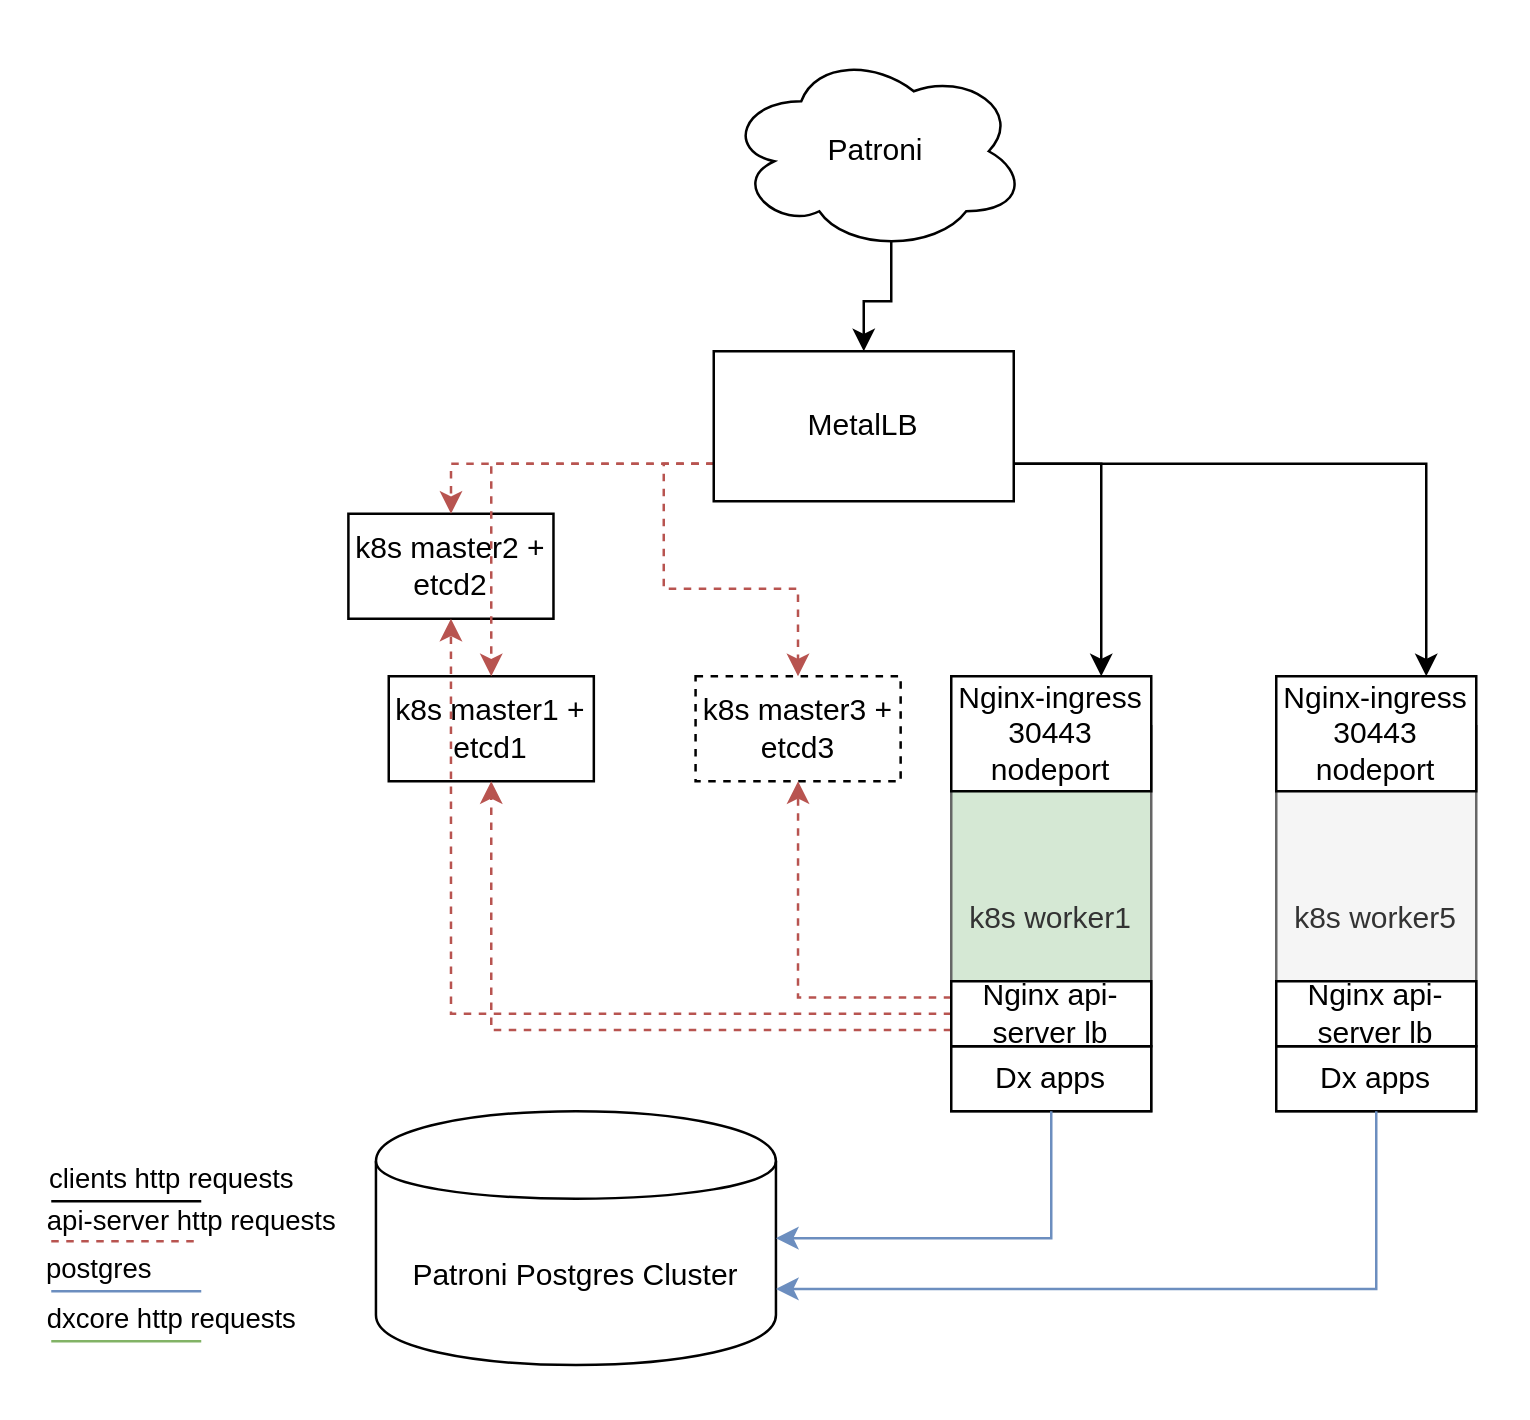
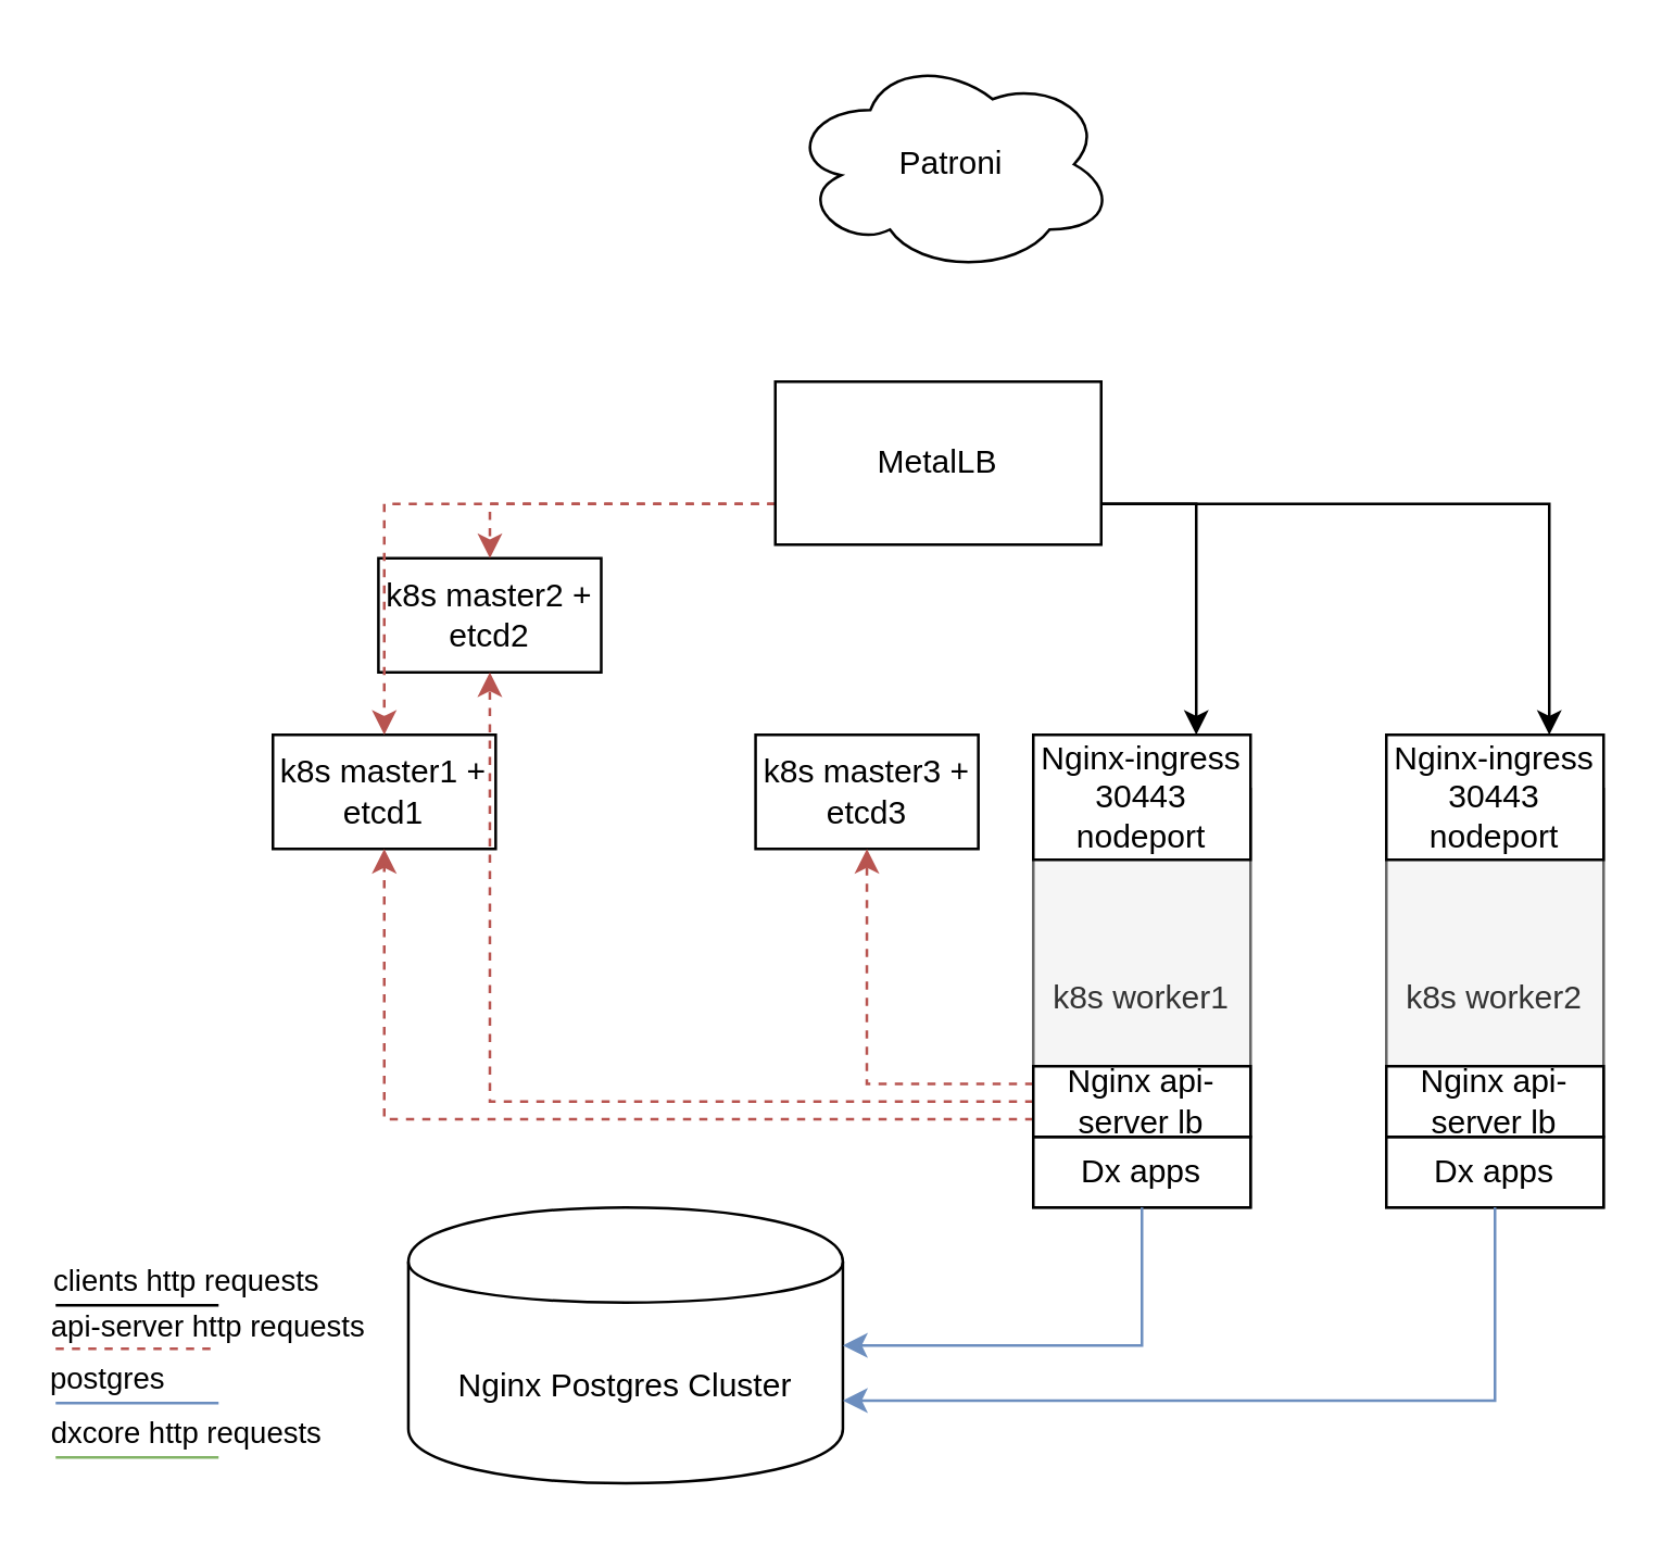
  <mxCell id="0" />
  <mxCell id="1" parent="0" />
- <mxCell id="2" style="edgeStyle=orthogonalEdgeStyle;rounded=0;orthogonalLoop=1;jettySize=auto;html=1;exitX=0.55;exitY=0.95;exitDx=0;exitDy=0;exitPerimeter=0;entryX=0.5;entryY=0;entryDx=0;entryDy=0;" parent="1" source="3" target="28" edge="1"><mxGeometry relative="1" as="geometry" /></mxCell>
  <mxCell id="3" value="Patroni" style="ellipse;shape=cloud;whiteSpace=wrap;html=1;" parent="1" vertex="1"><mxGeometry x="290" y="20" width="120" height="80" as="geometry" /></mxCell>
- <mxCell id="4" value="k8s master1 + etcd1" style="rounded=0;whiteSpace=wrap;html=1;" parent="1" vertex="1"><mxGeometry x="155.003" y="270" width="82.025" height="42" as="geometry" /></mxCell>
+ <mxCell id="4" value="k8s master1 + etcd1" style="rounded=0;whiteSpace=wrap;html=1;" parent="1" vertex="1"><mxGeometry x="100.003" y="270" width="82.025" height="42" as="geometry" /></mxCell>
  <mxCell id="5" value="k8s master2 + etcd2" style="rounded=0;whiteSpace=wrap;html=1;" parent="1" vertex="1"><mxGeometry x="138.864" y="205" width="82.025" height="42" as="geometry" /></mxCell>
- <mxCell id="6" value="k8s master3 + etcd3" style="rounded=0;whiteSpace=wrap;html=1;dashed=1;" parent="1" vertex="1"><mxGeometry x="277.725" y="270" width="82.025" height="42" as="geometry" /></mxCell>
- <mxCell id="7" value="Patroni Postgres Cluster" style="shape=cylinder;whiteSpace=wrap;html=1;boundedLbl=1;backgroundOutline=1;" parent="1" vertex="1"><mxGeometry x="149.88" y="444" width="160" height="101.5" as="geometry" /></mxCell>
+ <mxCell id="6" value="k8s master3 + etcd3" style="rounded=0;whiteSpace=wrap;html=1;" parent="1" vertex="1"><mxGeometry x="277.725" y="270" width="82.025" height="42" as="geometry" /></mxCell>
+ <mxCell id="7" value="Nginx Postgres Cluster" style="shape=cylinder;whiteSpace=wrap;html=1;boundedLbl=1;backgroundOutline=1;" parent="1" vertex="1"><mxGeometry x="149.88" y="444" width="160" height="101.5" as="geometry" /></mxCell>
  <mxCell id="8" style="edgeStyle=orthogonalEdgeStyle;rounded=0;orthogonalLoop=1;jettySize=auto;html=1;exitX=0;exitY=0.25;exitDx=0;exitDy=0;entryX=0.5;entryY=1;entryDx=0;entryDy=0;fillColor=#f8cecc;strokeColor=#b85450;dashed=1;" parent="1" source="15" target="6" edge="1"><mxGeometry relative="1" as="geometry" /></mxCell>
  <mxCell id="9" style="edgeStyle=orthogonalEdgeStyle;rounded=0;orthogonalLoop=1;jettySize=auto;html=1;exitX=0;exitY=0.5;exitDx=0;exitDy=0;entryX=0.5;entryY=1;entryDx=0;entryDy=0;fillColor=#f8cecc;strokeColor=#b85450;dashed=1;" parent="1" source="15" target="5" edge="1"><mxGeometry relative="1" as="geometry" /></mxCell>
  <mxCell id="10" style="edgeStyle=orthogonalEdgeStyle;rounded=0;orthogonalLoop=1;jettySize=auto;html=1;exitX=0;exitY=0.75;exitDx=0;exitDy=0;fillColor=#f8cecc;strokeColor=#b85450;dashed=1;" parent="1" source="15" target="4" edge="1"><mxGeometry relative="1" as="geometry" /></mxCell>
  <mxCell id="11" value="" style="group" parent="1" vertex="1" connectable="0"><mxGeometry x="380" y="270" width="80" height="174" as="geometry" /></mxCell>
- <mxCell id="12" value="k8s worker1" style="rounded=0;whiteSpace=wrap;html=1;fillColor=#d5e8d4;strokeColor=#666666;fontColor=#333333;" parent="11" vertex="1"><mxGeometry y="20" width="80" height="154" as="geometry" /></mxCell>
+ <mxCell id="12" value="k8s worker1" style="rounded=0;whiteSpace=wrap;html=1;fillColor=#f5f5f5;strokeColor=#666666;fontColor=#333333;" parent="11" vertex="1"><mxGeometry y="20" width="80" height="154" as="geometry" /></mxCell>
  <mxCell id="13" value="Nginx-ingress 30443 nodeport" style="rounded=0;whiteSpace=wrap;html=1;" parent="11" vertex="1"><mxGeometry width="80" height="46" as="geometry" /></mxCell>
  <mxCell id="14" value="Dx apps" style="rounded=0;whiteSpace=wrap;html=1;" parent="11" vertex="1"><mxGeometry y="148" width="80" height="26" as="geometry" /></mxCell>
  <mxCell id="15" value="Nginx api-server lb" style="rounded=0;whiteSpace=wrap;html=1;" parent="11" vertex="1"><mxGeometry y="122" width="80" height="26" as="geometry" /></mxCell>
  <mxCell id="16" value="" style="group" parent="1" vertex="1" connectable="0"><mxGeometry x="510" y="270" width="80" height="174" as="geometry" /></mxCell>
- <mxCell id="17" value="k8s worker5" style="rounded=0;whiteSpace=wrap;html=1;fillColor=#f5f5f5;strokeColor=#666666;fontColor=#333333;" parent="16" vertex="1"><mxGeometry y="20" width="80" height="154" as="geometry" /></mxCell>
+ <mxCell id="17" value="k8s worker2" style="rounded=0;whiteSpace=wrap;html=1;fillColor=#f5f5f5;strokeColor=#666666;fontColor=#333333;" parent="16" vertex="1"><mxGeometry y="20" width="80" height="154" as="geometry" /></mxCell>
  <mxCell id="18" value="Nginx-ingress 30443 nodeport" style="rounded=0;whiteSpace=wrap;html=1;" parent="16" vertex="1"><mxGeometry width="80" height="46" as="geometry" /></mxCell>
  <mxCell id="19" value="Dx apps" style="rounded=0;whiteSpace=wrap;html=1;" parent="16" vertex="1"><mxGeometry y="148" width="80" height="26" as="geometry" /></mxCell>
  <mxCell id="20" value="Nginx api-server lb" style="rounded=0;whiteSpace=wrap;html=1;" parent="16" vertex="1"><mxGeometry y="122" width="80" height="26" as="geometry" /></mxCell>
  <mxCell id="21" style="edgeStyle=orthogonalEdgeStyle;rounded=0;orthogonalLoop=1;jettySize=auto;html=1;exitX=0.5;exitY=1;exitDx=0;exitDy=0;entryX=1;entryY=0.7;entryDx=0;entryDy=0;fillColor=#dae8fc;strokeColor=#6c8ebf;" parent="1" source="19" target="7" edge="1"><mxGeometry relative="1" as="geometry" /></mxCell>
  <mxCell id="22" style="edgeStyle=orthogonalEdgeStyle;rounded=0;orthogonalLoop=1;jettySize=auto;html=1;exitX=0.5;exitY=1;exitDx=0;exitDy=0;entryX=1;entryY=0.5;entryDx=0;entryDy=0;fillColor=#dae8fc;strokeColor=#6c8ebf;" parent="1" source="14" target="7" edge="1"><mxGeometry relative="1" as="geometry" /></mxCell>
  <mxCell id="23" style="edgeStyle=orthogonalEdgeStyle;rounded=0;orthogonalLoop=1;jettySize=auto;html=1;exitX=1;exitY=0.75;exitDx=0;exitDy=0;entryX=0.75;entryY=0;entryDx=0;entryDy=0;" parent="1" source="28" target="13" edge="1"><mxGeometry relative="1" as="geometry" /></mxCell>
  <mxCell id="24" style="edgeStyle=orthogonalEdgeStyle;rounded=0;orthogonalLoop=1;jettySize=auto;html=1;exitX=1;exitY=0.75;exitDx=0;exitDy=0;entryX=0.75;entryY=0;entryDx=0;entryDy=0;" parent="1" source="28" target="18" edge="1"><mxGeometry relative="1" as="geometry" /></mxCell>
  <mxCell id="25" style="edgeStyle=orthogonalEdgeStyle;rounded=0;orthogonalLoop=1;jettySize=auto;html=1;exitX=0;exitY=0.75;exitDx=0;exitDy=0;fillColor=#f8cecc;strokeColor=#b85450;dashed=1;" parent="1" source="28" target="4" edge="1"><mxGeometry relative="1" as="geometry" /></mxCell>
  <mxCell id="26" style="edgeStyle=orthogonalEdgeStyle;rounded=0;orthogonalLoop=1;jettySize=auto;html=1;exitX=0;exitY=0.75;exitDx=0;exitDy=0;fillColor=#f8cecc;strokeColor=#b85450;dashed=1;" parent="1" source="28" target="5" edge="1"><mxGeometry relative="1" as="geometry" /></mxCell>
- <mxCell id="27" style="edgeStyle=orthogonalEdgeStyle;rounded=0;orthogonalLoop=1;jettySize=auto;html=1;exitX=0;exitY=0.75;exitDx=0;exitDy=0;fillColor=#f8cecc;strokeColor=#b85450;dashed=1;" parent="1" source="28" target="6" edge="1"><mxGeometry relative="1" as="geometry" /></mxCell>
  <mxCell id="28" value="MetalLB" style="rounded=0;whiteSpace=wrap;html=1;" parent="1" vertex="1"><mxGeometry x="285" y="140" width="120" height="60" as="geometry" /></mxCell>
  <mxCell id="29" value="" style="endArrow=none;html=1;fillColor=#f8cecc;strokeColor=#b85450;dashed=1;" edge="1" parent="1"><mxGeometry width="50" height="50" relative="1" as="geometry"><mxPoint x="20" y="496" as="sourcePoint" /><mxPoint x="80" y="496" as="targetPoint" /></mxGeometry></mxCell>
  <mxCell id="30" value="api-server http requests" style="edgeLabel;html=1;align=center;verticalAlign=middle;resizable=0;points=[];" vertex="1" connectable="0" parent="29"><mxGeometry x="0.145" y="-1" relative="1" as="geometry"><mxPoint x="21" y="-10" as="offset" /></mxGeometry></mxCell>
  <mxCell id="31" value="" style="endArrow=none;html=1;fillColor=#dae8fc;strokeColor=#6c8ebf;" edge="1" parent="1"><mxGeometry width="50" height="50" relative="1" as="geometry"><mxPoint x="20" y="516" as="sourcePoint" /><mxPoint x="80" y="516" as="targetPoint" /></mxGeometry></mxCell>
  <mxCell id="32" value="postgres" style="edgeLabel;html=1;align=center;verticalAlign=middle;resizable=0;points=[];" vertex="1" connectable="0" parent="31"><mxGeometry x="0.145" y="-1" relative="1" as="geometry"><mxPoint x="-16" y="-11" as="offset" /></mxGeometry></mxCell>
  <mxCell id="33" value="" style="endArrow=none;html=1;fillColor=#d5e8d4;strokeColor=#82b366;" edge="1" parent="1"><mxGeometry width="50" height="50" relative="1" as="geometry"><mxPoint x="20" y="536" as="sourcePoint" /><mxPoint x="80" y="536" as="targetPoint" /></mxGeometry></mxCell>
  <mxCell id="34" value="dxcore http requests" style="edgeLabel;html=1;align=center;verticalAlign=middle;resizable=0;points=[];" vertex="1" connectable="0" parent="33"><mxGeometry x="0.145" y="-1" relative="1" as="geometry"><mxPoint x="13" y="-11" as="offset" /></mxGeometry></mxCell>
  <mxCell id="35" value="" style="endArrow=none;html=1;" edge="1" parent="1"><mxGeometry width="50" height="50" relative="1" as="geometry"><mxPoint x="20" y="480" as="sourcePoint" /><mxPoint x="80" y="480" as="targetPoint" /></mxGeometry></mxCell>
  <mxCell id="36" value="clients http requests" style="edgeLabel;html=1;align=center;verticalAlign=middle;resizable=0;points=[];" vertex="1" connectable="0" parent="35"><mxGeometry x="0.145" y="-1" relative="1" as="geometry"><mxPoint x="13" y="-11" as="offset" /></mxGeometry></mxCell>
